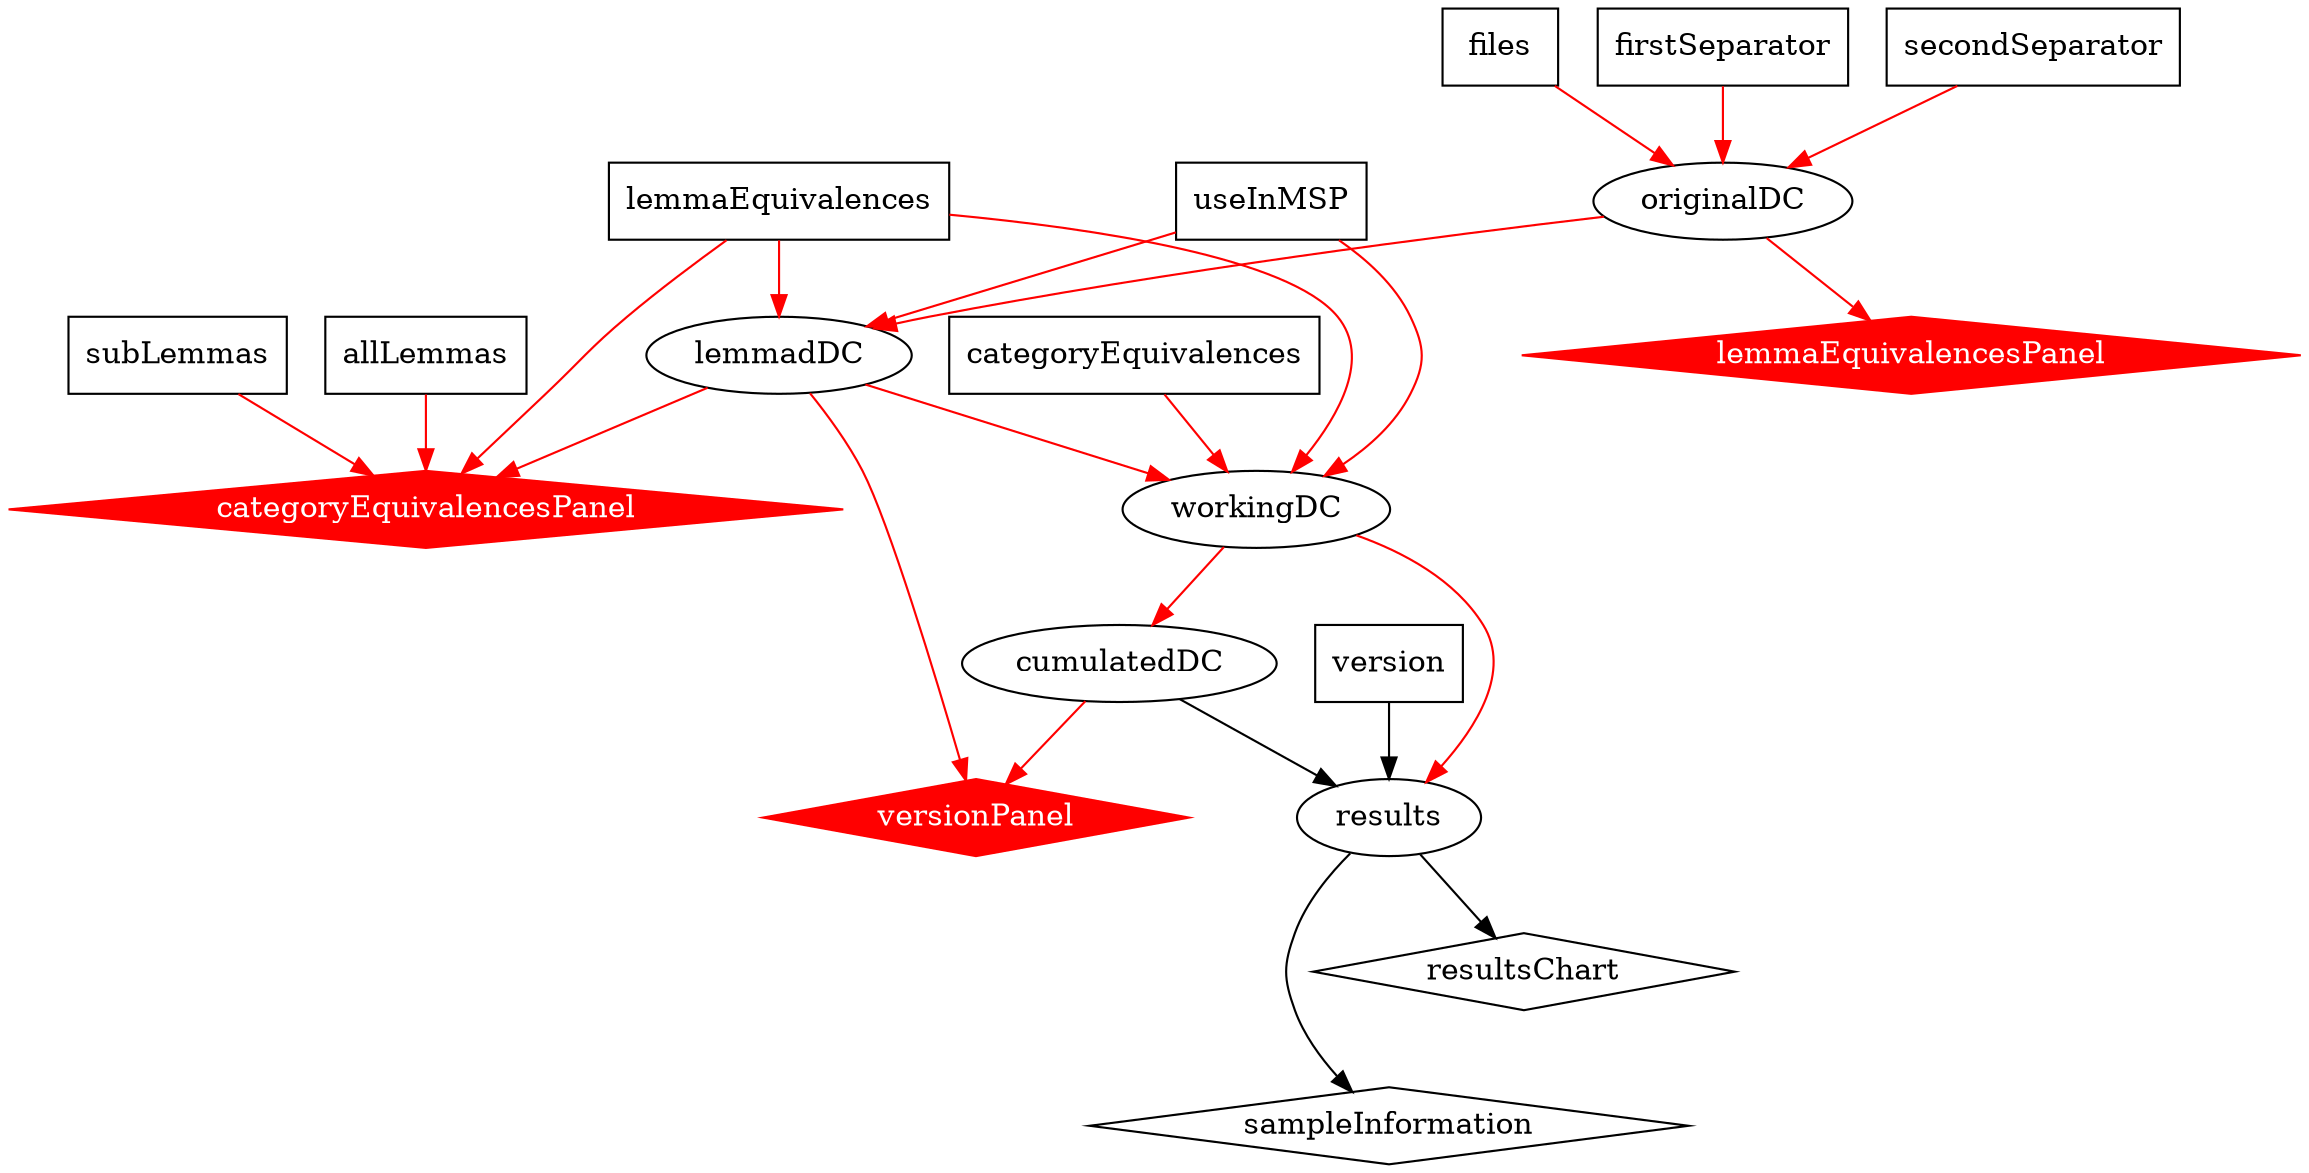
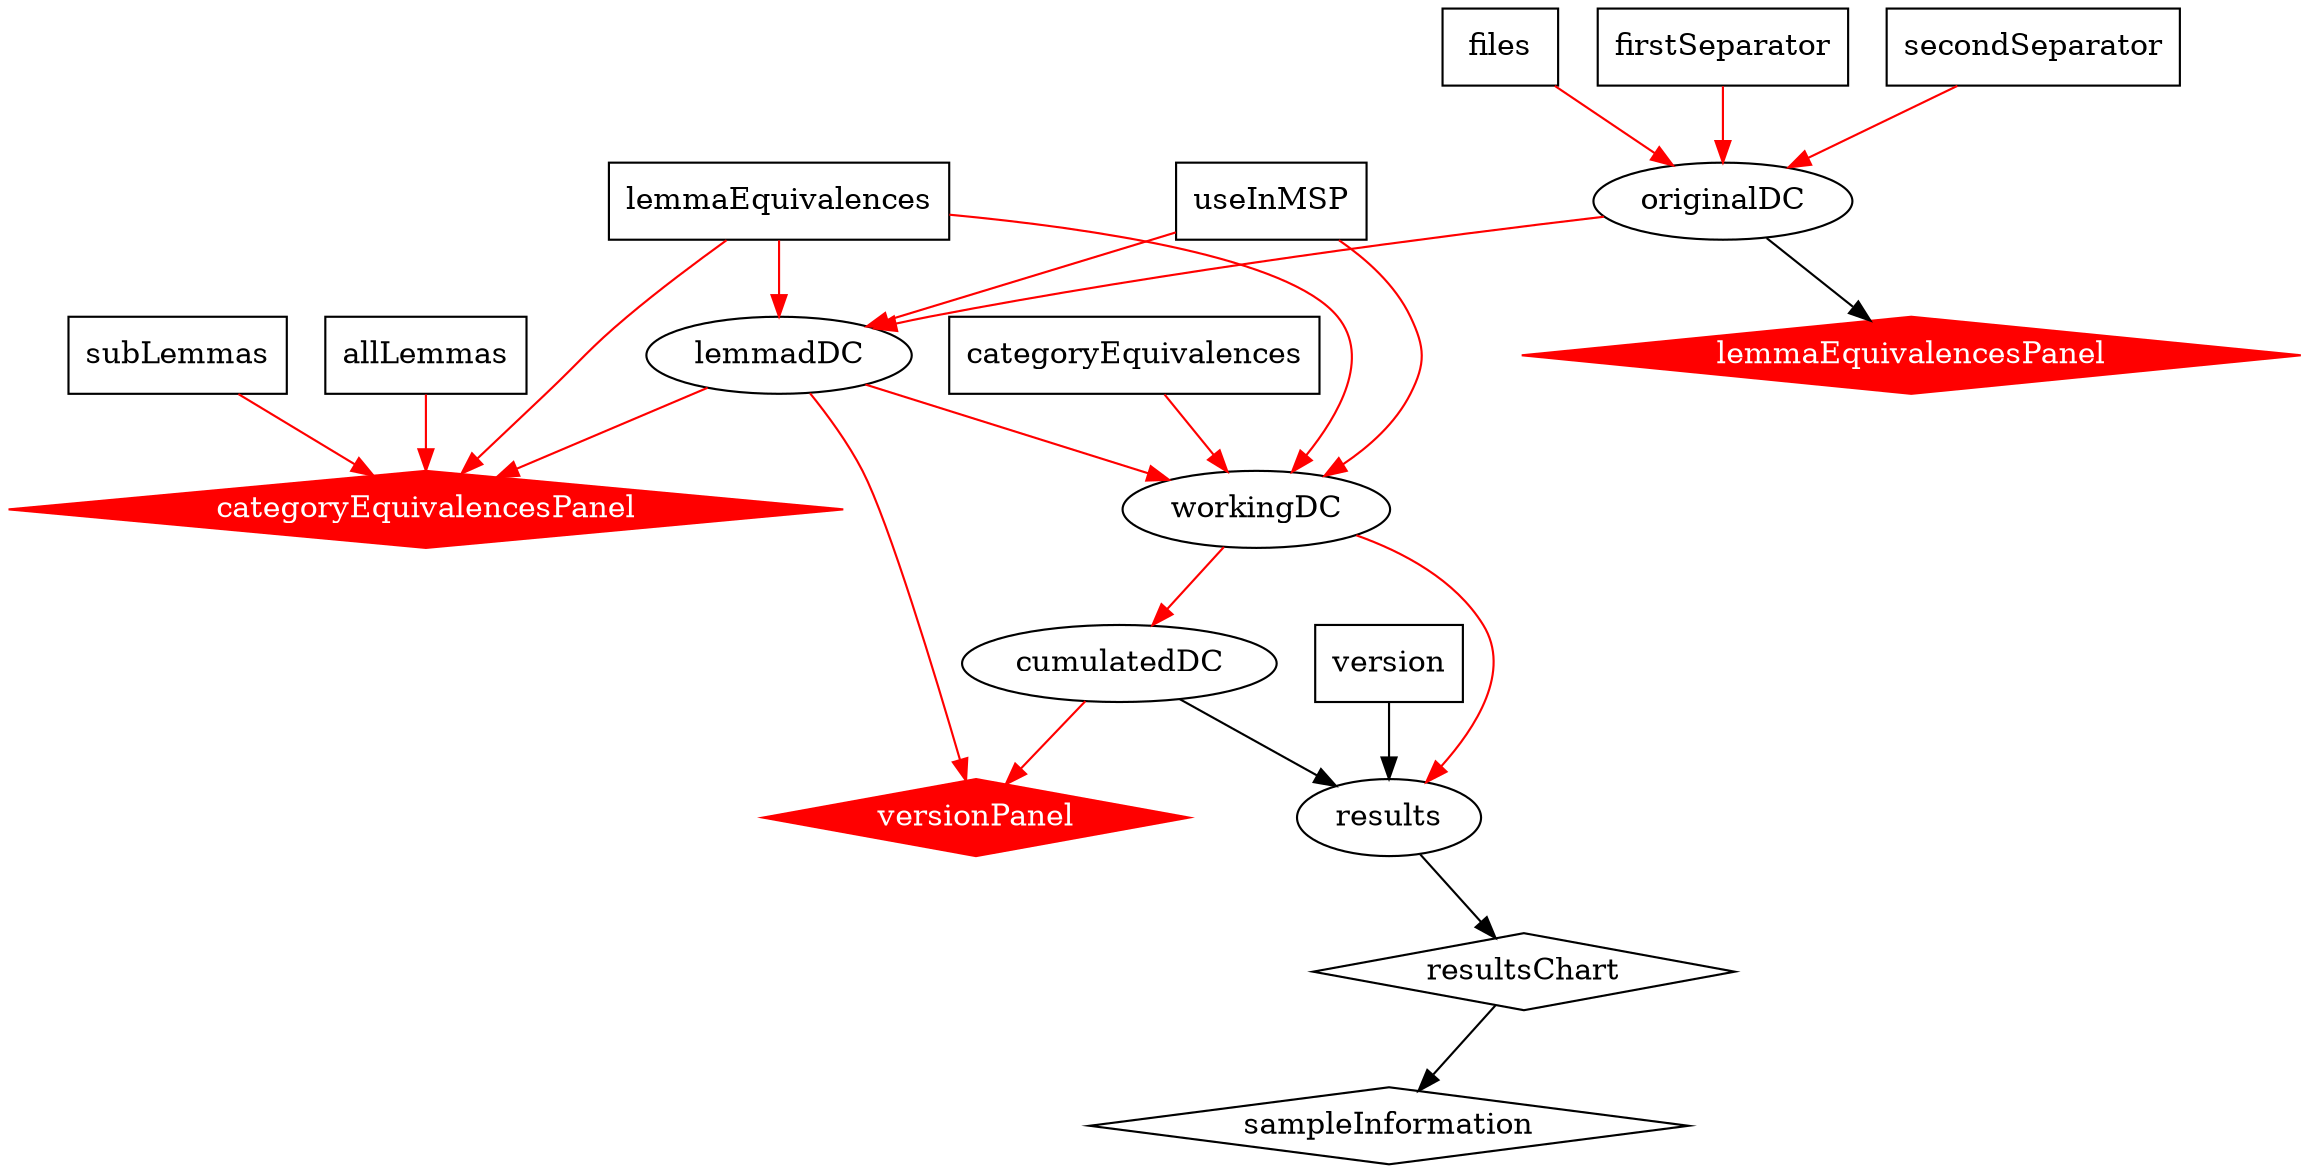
  digraph {
    node [shape=box]
    edge [color=red]
    originalDC [shape=""]
    files
    lemmadDC [shape=""]
    lemmaEquivalencesPanel [color=red fontcolor=white shape=diamond style=filled]
    firstSeparator
    secondSeparator
    categoryEquivalencesPanel [color=red fontcolor=white shape=diamond style=filled]
    lemmaEquivalences
    workingDC [shape=""]
    versionPanel [color=red fontcolor=white shape=diamond style=filled]
    results [shape=""]
    cumulatedDC [shape=""]
    categoryEquivalences
    useInMSP
    subLemmas
    allLemmas
    version
    resultsChart [shape=diamond]
    sampleInformation [shape=diamond]
    originalDC -> lemmadDC
-   originalDC -> lemmaEquivalencesPanel
+   originalDC -> lemmaEquivalencesPanel [color=black]
    files -> originalDC
    lemmadDC -> categoryEquivalencesPanel
    lemmadDC -> workingDC
    lemmadDC -> versionPanel
    firstSeparator -> originalDC
    secondSeparator -> originalDC
    lemmaEquivalences -> lemmadDC
    lemmaEquivalences -> categoryEquivalencesPanel
    lemmaEquivalences -> workingDC
    workingDC -> results
    workingDC -> cumulatedDC
    results -> resultsChart [color=""]
-   results -> sampleInformation [color=""]
+   resultsChart -> sampleInformation [color=""]
    cumulatedDC -> versionPanel
    cumulatedDC -> results [color=""]
    categoryEquivalences -> workingDC
    useInMSP -> lemmadDC
    useInMSP -> workingDC
    subLemmas -> categoryEquivalencesPanel
    allLemmas -> categoryEquivalencesPanel
    version -> results [color=""]
  }
